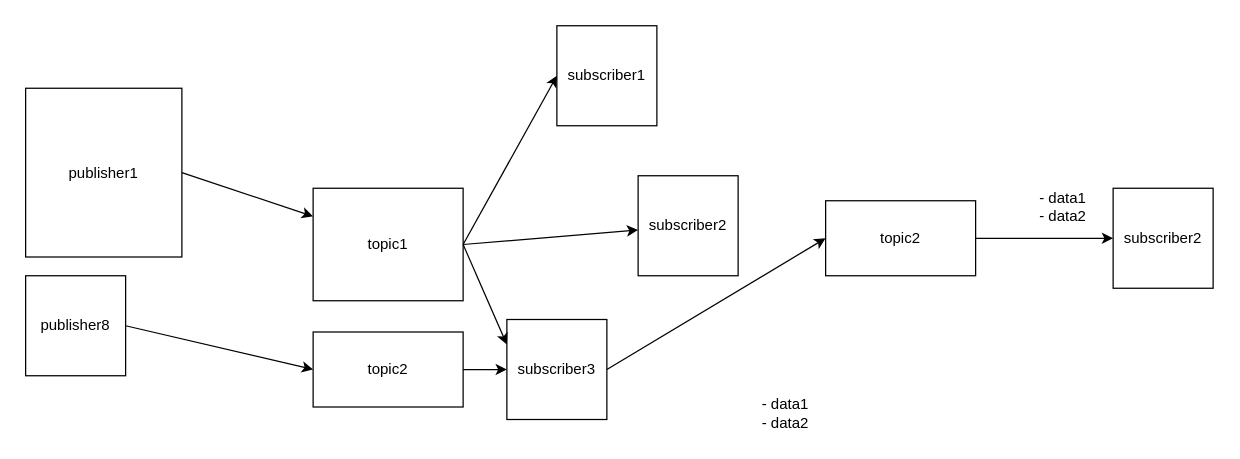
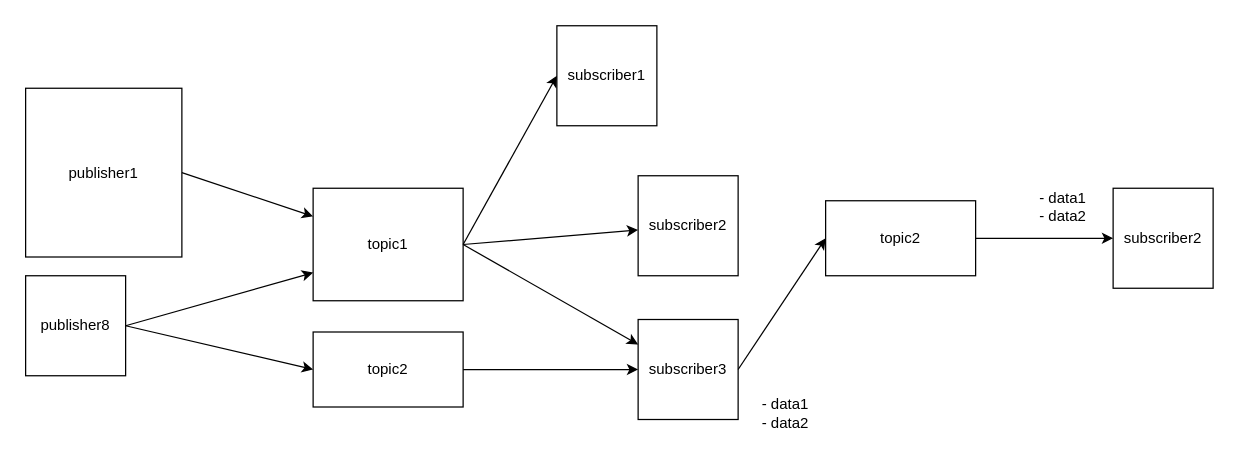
  <mxCell id="0" />
  <mxCell id="1" parent="0" />
  <mxCell id="2" value="&lt;span&gt;topic2&lt;/span&gt;" style="rounded=0;whiteSpace=wrap;html=1;strokeColor=#000000;fillColor=#FFFFFF;fontColor=#000000;" parent="1" vertex="1"><mxGeometry x="660" y="160" width="120" height="60" as="geometry" /></mxCell>
  <mxCell id="3" value="&lt;span&gt;topic2&lt;/span&gt;" style="rounded=0;whiteSpace=wrap;html=1;strokeColor=#000000;fillColor=#FFFFFF;fontColor=#000000;" parent="1" vertex="1"><mxGeometry x="250" y="265" width="120" height="60" as="geometry" /></mxCell>
  <mxCell id="4" value="&lt;span&gt;publisher1&lt;/span&gt;" style="whiteSpace=wrap;html=1;aspect=fixed;strokeColor=#000000;fillColor=#FFFFFF;fontColor=#000000;" parent="1" vertex="1"><mxGeometry x="20" y="70" width="125" height="135" as="geometry" /></mxCell>
  <mxCell id="5" value="&lt;span&gt;subscriber1&lt;/span&gt;" style="whiteSpace=wrap;html=1;aspect=fixed;strokeColor=#000000;fillColor=#FFFFFF;fontColor=#000000;" parent="1" vertex="1"><mxGeometry x="445" y="20" width="80" height="80" as="geometry" /></mxCell>
  <mxCell id="6" value="&lt;span&gt;publisher8&lt;/span&gt;" style="whiteSpace=wrap;html=1;aspect=fixed;strokeColor=#000000;fillColor=#FFFFFF;fontColor=#000000;" parent="1" vertex="1"><mxGeometry x="20" y="220" width="80" height="80" as="geometry" /></mxCell>
  <mxCell id="7" value="&lt;span&gt;subscriber2&lt;/span&gt;" style="whiteSpace=wrap;html=1;aspect=fixed;strokeColor=#000000;fillColor=#FFFFFF;fontColor=#000000;" parent="1" vertex="1"><mxGeometry x="510" y="140" width="80" height="80" as="geometry" /></mxCell>
- <mxCell id="8" value="&lt;span&gt;subscriber3&lt;/span&gt;" style="whiteSpace=wrap;html=1;aspect=fixed;strokeColor=#000000;fillColor=#FFFFFF;fontColor=#000000;" parent="1" vertex="1"><mxGeometry x="405" y="255" width="80" height="80" as="geometry" /></mxCell>
+ <mxCell id="8" value="&lt;span&gt;subscriber3&lt;/span&gt;" style="whiteSpace=wrap;html=1;aspect=fixed;strokeColor=#000000;fillColor=#FFFFFF;fontColor=#000000;" parent="1" vertex="1"><mxGeometry x="510" y="255" width="80" height="80" as="geometry" /></mxCell>
  <mxCell id="9" value="&lt;span&gt;topic1&lt;/span&gt;" style="rounded=0;whiteSpace=wrap;html=1;strokeColor=#000000;fillColor=#FFFFFF;fontColor=#000000;" parent="1" vertex="1"><mxGeometry x="250" y="150" width="120" height="90" as="geometry" /></mxCell>
  <mxCell id="10" value="" style="endArrow=classic;html=1;exitX=1;exitY=0.5;exitDx=0;exitDy=0;entryX=0;entryY=0.25;entryDx=0;entryDy=0;strokeColor=#000000;fontColor=#000000;" parent="1" source="4" target="9" edge="1"><mxGeometry width="50" height="50" relative="1" as="geometry"><mxPoint x="330" y="510" as="sourcePoint" /><mxPoint x="380" y="460" as="targetPoint" /></mxGeometry></mxCell>
+ <mxCell id="11" value="" style="endArrow=classic;html=1;exitX=1;exitY=0.5;exitDx=0;exitDy=0;strokeColor=#000000;fontColor=#000000;entryX=0;entryY=0.75;entryDx=0;entryDy=0;" parent="1" source="6" target="9" edge="1"><mxGeometry width="50" height="50" relative="1" as="geometry"><mxPoint x="110" y="150" as="sourcePoint" /><mxPoint x="242" y="192" as="targetPoint" /></mxGeometry></mxCell>
  <mxCell id="12" value="" style="endArrow=classic;html=1;exitX=1;exitY=0.5;exitDx=0;exitDy=0;entryX=0;entryY=0.5;entryDx=0;entryDy=0;strokeColor=#000000;fontColor=#000000;" parent="1" source="9" target="5" edge="1"><mxGeometry width="50" height="50" relative="1" as="geometry"><mxPoint x="110" y="150" as="sourcePoint" /><mxPoint x="260" y="190" as="targetPoint" /></mxGeometry></mxCell>
  <mxCell id="13" value="" style="endArrow=classic;html=1;exitX=1;exitY=0.5;exitDx=0;exitDy=0;strokeColor=#000000;fontColor=#000000;" parent="1" source="9" target="7" edge="1"><mxGeometry width="50" height="50" relative="1" as="geometry"><mxPoint x="380" y="190" as="sourcePoint" /><mxPoint x="520" y="100" as="targetPoint" /></mxGeometry></mxCell>
  <mxCell id="14" value="" style="endArrow=classic;html=1;exitX=1;exitY=0.5;exitDx=0;exitDy=0;entryX=0;entryY=0.25;entryDx=0;entryDy=0;strokeColor=#000000;fontColor=#000000;" parent="1" source="9" target="8" edge="1"><mxGeometry width="50" height="50" relative="1" as="geometry"><mxPoint x="380" y="190" as="sourcePoint" /><mxPoint x="520" y="213.333" as="targetPoint" /></mxGeometry></mxCell>
  <mxCell id="15" value="" style="endArrow=classic;html=1;exitX=1;exitY=0.5;exitDx=0;exitDy=0;entryX=0;entryY=0.5;entryDx=0;entryDy=0;strokeColor=#000000;fontColor=#000000;" parent="1" source="6" target="3" edge="1"><mxGeometry width="50" height="50" relative="1" as="geometry"><mxPoint x="295" y="490" as="sourcePoint" /><mxPoint x="345" y="440" as="targetPoint" /></mxGeometry></mxCell>
  <mxCell id="16" value="" style="endArrow=classic;html=1;exitX=1;exitY=0.5;exitDx=0;exitDy=0;entryX=0;entryY=0.5;entryDx=0;entryDy=0;strokeColor=#000000;fontColor=#000000;" parent="1" source="3" target="8" edge="1"><mxGeometry width="50" height="50" relative="1" as="geometry"><mxPoint x="110" y="270" as="sourcePoint" /><mxPoint x="260" y="320" as="targetPoint" /></mxGeometry></mxCell>
  <mxCell id="17" value="" style="endArrow=classic;html=1;exitX=1;exitY=0.5;exitDx=0;exitDy=0;entryX=0;entryY=0.5;entryDx=0;entryDy=0;strokeColor=#000000;fontColor=#000000;" parent="1" source="8" target="2" edge="1"><mxGeometry width="50" height="50" relative="1" as="geometry"><mxPoint x="380" y="315" as="sourcePoint" /><mxPoint x="520" y="305" as="targetPoint" /></mxGeometry></mxCell>
  <mxCell id="18" value="&lt;span&gt;subscriber2&lt;/span&gt;" style="whiteSpace=wrap;html=1;aspect=fixed;strokeColor=#000000;fillColor=#FFFFFF;fontColor=#000000;" parent="1" vertex="1"><mxGeometry x="890" y="150" width="80" height="80" as="geometry" /></mxCell>
  <mxCell id="19" value="" style="endArrow=classic;html=1;exitX=1;exitY=0.5;exitDx=0;exitDy=0;entryX=0;entryY=0.5;entryDx=0;entryDy=0;strokeColor=#000000;fontColor=#000000;" parent="1" source="2" target="18" edge="1"><mxGeometry width="50" height="50" relative="1" as="geometry"><mxPoint x="600" y="305" as="sourcePoint" /><mxPoint x="740" y="200" as="targetPoint" /></mxGeometry></mxCell>
  <mxCell id="20" value="- data1&lt;br&gt;- data2" style="text;html=1;align=center;verticalAlign=middle;whiteSpace=wrap;rounded=0;strokeColor=none;fontColor=#000000;" parent="1" vertex="1"><mxGeometry x="598" y="315" width="60" height="30" as="geometry" /></mxCell>
  <mxCell id="21" value="- data1&lt;br&gt;- data2" style="text;html=1;align=center;verticalAlign=middle;whiteSpace=wrap;rounded=0;strokeColor=none;fontColor=#000000;" parent="1" vertex="1"><mxGeometry x="820" y="150" width="60" height="30" as="geometry" /></mxCell>
